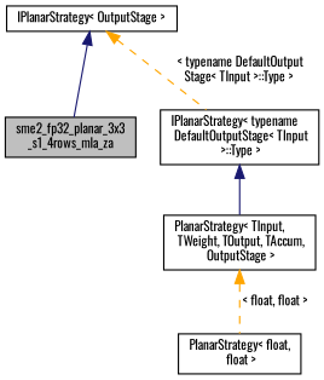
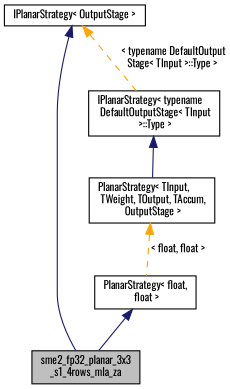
  digraph {
    fontname=Oswald
    rankdir=TB
    node [color=black fillcolor=white fontname=Oswald fontsize=10 shape=record style=filled]
    edge [color=midnightblue dir=back fontname=Oswald fontsize=10 labelfontname=Helvetica labelfontsize=10 style=solid]
    n1 [fillcolor=grey75 fontcolor=black height=0.2 label="sme2_fp32_planar_3x3\l_s1_4rows_mla_za" width=0.4]
    n2 [height=0.2 label="PlanarStrategy\< float,\l float \>" width=0.4]
    n3 [height=0.2 label="IPlanarStrategy\< OutputStage \>" width=0.4]
    n4 [height=0.2 label="IPlanarStrategy\< typename\l DefaultOutputStage\< TInput\l \>::Type \>" width=0.4]
    n5 [height=0.2 label="PlanarStrategy\< TInput,\l TWeight, TOutput, TAccum,\l OutputStage \>" width=0.4]
+   n2 -> n1
    n3 -> n1
    n3 -> n4 [color=orange label=" \< typename DefaultOutput\lStage\< TInput \>::Type \>" style=dashed]
    n4 -> n5
    n5 -> n2 [color=orange label=" \< float, float \>" style=dashed]
  }
